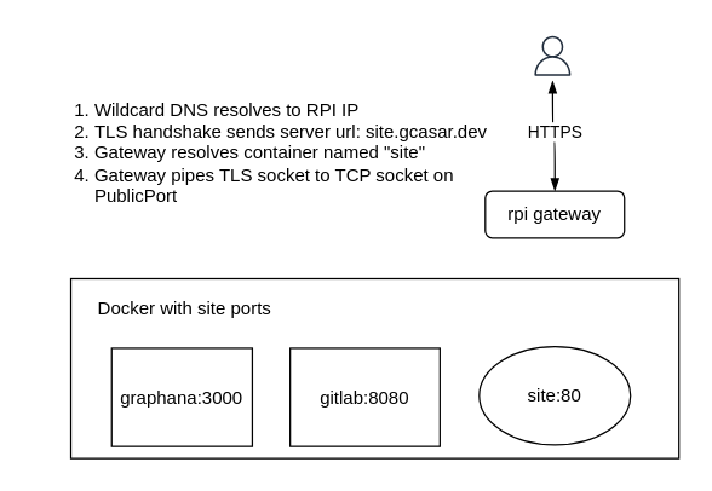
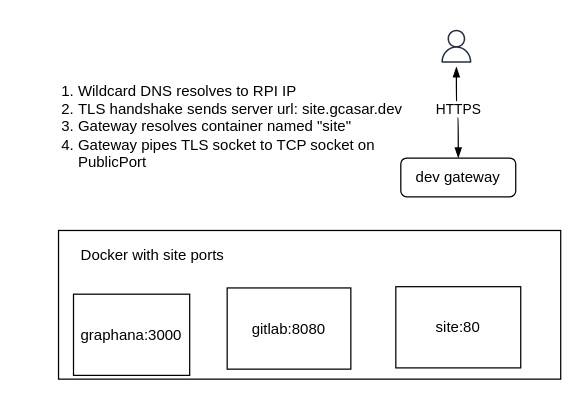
  <mxCell id="0" />
  <mxCell id="1" parent="0" />
  <mxCell id="2" value="" style="rounded=0;whiteSpace=wrap;html=1;" vertex="1" parent="1"><mxGeometry x="46" y="184" width="402" height="119" as="geometry" /></mxCell>
  <mxCell id="3" style="edgeStyle=orthogonalEdgeStyle;rounded=0;orthogonalLoop=1;jettySize=auto;html=1;exitX=0.5;exitY=0;exitDx=0;exitDy=0;endArrow=blockThin;endFill=1;curved=1;startArrow=blockThin;startFill=1;" edge="1" parent="1" source="5" target="6"><mxGeometry relative="1" as="geometry" /></mxCell>
  <mxCell id="4" value="HTTPS" style="edgeLabel;html=1;align=center;verticalAlign=middle;resizable=0;points=[];" vertex="1" connectable="0" parent="3"><mxGeometry x="-0.015" y="-3" relative="1" as="geometry"><mxPoint as="offset" /></mxGeometry></mxCell>
- <mxCell id="5" value="rpi gateway" style="rounded=1;whiteSpace=wrap;html=1;" vertex="1" parent="1"><mxGeometry x="320" y="126" width="92" height="31" as="geometry" /></mxCell>
+ <mxCell id="5" value="dev gateway" style="rounded=1;whiteSpace=wrap;html=1;" vertex="1" parent="1"><mxGeometry x="320" y="126" width="92" height="31" as="geometry" /></mxCell>
  <mxCell id="6" value="" style="sketch=0;outlineConnect=0;fontColor=#232F3E;gradientColor=none;strokeColor=#232F3E;fillColor=#ffffff;dashed=0;verticalLabelPosition=bottom;verticalAlign=top;align=center;html=1;fontSize=12;fontStyle=0;aspect=fixed;shape=mxgraph.aws4.resourceIcon;resIcon=mxgraph.aws4.user;rounded=1;" vertex="1" parent="1"><mxGeometry x="348" y="20" width="33" height="33" as="geometry" /></mxCell>
- <mxCell id="7" value="graphana:3000" style="rounded=0;whiteSpace=wrap;html=1;" vertex="1" parent="1"><mxGeometry x="73" y="230" width="93" height="65" as="geometry" /></mxCell>
- <mxCell id="8" value="gitlab:8080" style="rounded=0;whiteSpace=wrap;html=1;" vertex="1" parent="1"><mxGeometry x="191" y="230" width="99" height="65" as="geometry" /></mxCell>
- <mxCell id="9" value="site:80" style="ellipse;whiteSpace=wrap;html=1;" vertex="1" parent="1"><mxGeometry x="316" y="229" width="100" height="65" as="geometry" /></mxCell>
+ <mxCell id="7" value="graphana:3000" style="rounded=0;whiteSpace=wrap;html=1;" vertex="1" parent="1"><mxGeometry x="58" y="235" width="93" height="65" as="geometry" /></mxCell>
+ <mxCell id="8" value="gitlab:8080" style="rounded=0;whiteSpace=wrap;html=1;" vertex="1" parent="1"><mxGeometry x="181" y="230" width="99" height="65" as="geometry" /></mxCell>
+ <mxCell id="9" value="site:80" style="rounded=0;whiteSpace=wrap;html=1;" vertex="1" parent="1"><mxGeometry x="316" y="229" width="100" height="65" as="geometry" /></mxCell>
  <mxCell id="10" value="Docker with site ports" style="text;html=1;strokeColor=none;fillColor=none;align=center;verticalAlign=middle;whiteSpace=wrap;rounded=0;" vertex="1" parent="1"><mxGeometry x="54" y="189" width="135" height="30" as="geometry" /></mxCell>
  <mxCell id="11" value="&lt;ol&gt;&lt;li&gt;Wildcard DNS resolves to RPI IP&lt;/li&gt;&lt;li&gt;TLS handshake sends server url: site.gcasar.dev&lt;/li&gt;&lt;li&gt;Gateway resolves container named &quot;site&quot;&lt;/li&gt;&lt;li&gt;Gateway pipes TLS socket to TCP socket on PublicPort&lt;/li&gt;&lt;/ol&gt;" style="text;html=1;strokeColor=none;fillColor=none;align=left;verticalAlign=middle;whiteSpace=wrap;rounded=0;" vertex="1" parent="1"><mxGeometry x="20" y="49" width="311" height="104" as="geometry" /></mxCell>
